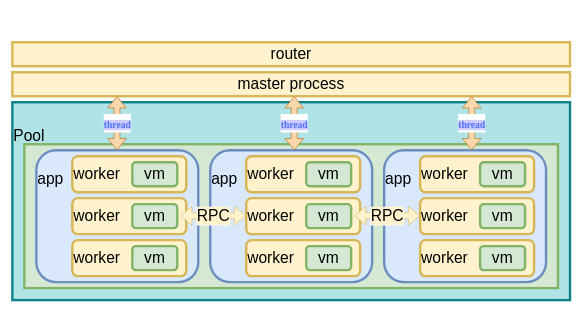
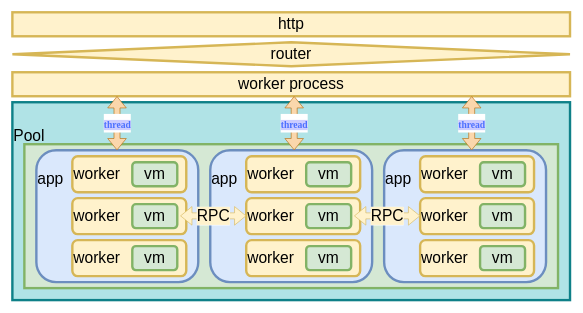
  <mxCell id="0" />
  <mxCell id="1" parent="0" />
  <mxCell id="2" value="Pool&lt;br&gt;&lt;br&gt;&lt;br&gt;&lt;br&gt;&lt;br&gt;&lt;br&gt;&lt;br&gt;&lt;br&gt;" style="rounded=0;whiteSpace=wrap;html=1;fontSize=26;strokeColor=#0e8088;strokeWidth=4;fillColor=#b0e3e6;align=left;" vertex="1" parent="1"><mxGeometry x="20" y="170" width="930" height="330" as="geometry" /></mxCell>
+ <mxCell id="3" value="http" style="rounded=0;whiteSpace=wrap;html=1;fontSize=26;strokeWidth=4;fillColor=#fff2cc;strokeColor=#d6b656;" vertex="1" parent="1"><mxGeometry x="20" y="20" width="930" height="40" as="geometry" /></mxCell>
  <mxCell id="4" value="" style="rounded=0;whiteSpace=wrap;html=1;fontSize=26;strokeWidth=4;fillColor=#d5e8d4;strokeColor=#82b366;" vertex="1" parent="1"><mxGeometry x="40" y="240" width="890" height="240" as="geometry" /></mxCell>
  <mxCell id="5" value="app&lt;br&gt;&amp;nbsp;&lt;br&gt;&lt;br&gt;&lt;br&gt;&amp;nbsp;" style="rounded=1;whiteSpace=wrap;html=1;fontSize=26;strokeColor=#6c8ebf;strokeWidth=4;fillColor=#dae8fc;align=left;" vertex="1" parent="1"><mxGeometry x="60" y="250" width="270" height="220" as="geometry" /></mxCell>
  <mxCell id="6" value="worker" style="rounded=1;whiteSpace=wrap;html=1;fontSize=26;strokeColor=#d6b656;strokeWidth=4;fillColor=#fff2cc;align=left;" vertex="1" parent="1"><mxGeometry x="120" y="260" width="190" height="60" as="geometry" /></mxCell>
  <mxCell id="7" value="vm" style="rounded=1;whiteSpace=wrap;html=1;fontSize=26;strokeColor=#82b366;strokeWidth=4;fillColor=#d5e8d4;align=center;" vertex="1" parent="1"><mxGeometry x="220" y="270" width="75" height="40" as="geometry" /></mxCell>
  <mxCell id="8" value="worker" style="rounded=1;whiteSpace=wrap;html=1;fontSize=26;strokeColor=#d6b656;strokeWidth=4;fillColor=#fff2cc;align=left;" vertex="1" parent="1"><mxGeometry x="120" y="330" width="190" height="60" as="geometry" /></mxCell>
  <mxCell id="9" value="vm" style="rounded=1;whiteSpace=wrap;html=1;fontSize=26;strokeColor=#82b366;strokeWidth=4;fillColor=#d5e8d4;align=center;" vertex="1" parent="1"><mxGeometry x="220" y="340" width="75" height="40" as="geometry" /></mxCell>
  <mxCell id="10" value="worker" style="rounded=1;whiteSpace=wrap;html=1;fontSize=26;strokeColor=#d6b656;strokeWidth=4;fillColor=#fff2cc;align=left;" vertex="1" parent="1"><mxGeometry x="120" y="400" width="190" height="60" as="geometry" /></mxCell>
  <mxCell id="11" value="vm" style="rounded=1;whiteSpace=wrap;html=1;fontSize=26;strokeColor=#82b366;strokeWidth=4;fillColor=#d5e8d4;align=center;" vertex="1" parent="1"><mxGeometry x="220" y="410" width="75" height="40" as="geometry" /></mxCell>
  <mxCell id="12" value="app&lt;br&gt;&amp;nbsp;&lt;br&gt;&lt;br&gt;&lt;br&gt;&amp;nbsp;" style="rounded=1;whiteSpace=wrap;html=1;fontSize=26;strokeColor=#6c8ebf;strokeWidth=4;fillColor=#dae8fc;align=left;" vertex="1" parent="1"><mxGeometry x="350" y="250" width="270" height="220" as="geometry" /></mxCell>
  <mxCell id="13" value="worker" style="rounded=1;whiteSpace=wrap;html=1;fontSize=26;strokeColor=#d6b656;strokeWidth=4;fillColor=#fff2cc;align=left;" vertex="1" parent="1"><mxGeometry x="410" y="260" width="190" height="60" as="geometry" /></mxCell>
  <mxCell id="14" value="vm" style="rounded=1;whiteSpace=wrap;html=1;fontSize=26;strokeColor=#82b366;strokeWidth=4;fillColor=#d5e8d4;align=center;" vertex="1" parent="1"><mxGeometry x="510" y="270" width="75" height="40" as="geometry" /></mxCell>
  <mxCell id="15" value="worker" style="rounded=1;whiteSpace=wrap;html=1;fontSize=26;strokeColor=#d6b656;strokeWidth=4;fillColor=#fff2cc;align=left;" vertex="1" parent="1"><mxGeometry x="410" y="330" width="190" height="60" as="geometry" /></mxCell>
  <mxCell id="16" value="vm" style="rounded=1;whiteSpace=wrap;html=1;fontSize=26;strokeColor=#82b366;strokeWidth=4;fillColor=#d5e8d4;align=center;" vertex="1" parent="1"><mxGeometry x="510" y="340" width="75" height="40" as="geometry" /></mxCell>
  <mxCell id="17" value="worker" style="rounded=1;whiteSpace=wrap;html=1;fontSize=26;strokeColor=#d6b656;strokeWidth=4;fillColor=#fff2cc;align=left;" vertex="1" parent="1"><mxGeometry x="410" y="400" width="190" height="60" as="geometry" /></mxCell>
  <mxCell id="18" value="vm" style="rounded=1;whiteSpace=wrap;html=1;fontSize=26;strokeColor=#82b366;strokeWidth=4;fillColor=#d5e8d4;align=center;" vertex="1" parent="1"><mxGeometry x="510" y="410" width="75" height="40" as="geometry" /></mxCell>
  <mxCell id="19" value="app&lt;br&gt;&amp;nbsp;&lt;br&gt;&lt;br&gt;&lt;br&gt;&amp;nbsp;" style="rounded=1;whiteSpace=wrap;html=1;fontSize=26;strokeColor=#6c8ebf;strokeWidth=4;fillColor=#dae8fc;align=left;" vertex="1" parent="1"><mxGeometry x="640" y="250" width="270" height="220" as="geometry" /></mxCell>
  <mxCell id="20" value="worker" style="rounded=1;whiteSpace=wrap;html=1;fontSize=26;strokeColor=#d6b656;strokeWidth=4;fillColor=#fff2cc;align=left;" vertex="1" parent="1"><mxGeometry x="700" y="260" width="190" height="60" as="geometry" /></mxCell>
  <mxCell id="21" value="vm" style="rounded=1;whiteSpace=wrap;html=1;fontSize=26;strokeColor=#82b366;strokeWidth=4;fillColor=#d5e8d4;align=center;" vertex="1" parent="1"><mxGeometry x="800" y="270" width="75" height="40" as="geometry" /></mxCell>
  <mxCell id="22" value="worker" style="rounded=1;whiteSpace=wrap;html=1;fontSize=26;strokeColor=#d6b656;strokeWidth=4;fillColor=#fff2cc;align=left;" vertex="1" parent="1"><mxGeometry x="700" y="330" width="190" height="60" as="geometry" /></mxCell>
  <mxCell id="23" value="vm" style="rounded=1;whiteSpace=wrap;html=1;fontSize=26;strokeColor=#82b366;strokeWidth=4;fillColor=#d5e8d4;align=center;" vertex="1" parent="1"><mxGeometry x="800" y="340" width="75" height="40" as="geometry" /></mxCell>
  <mxCell id="24" value="worker" style="rounded=1;whiteSpace=wrap;html=1;fontSize=26;strokeColor=#d6b656;strokeWidth=4;fillColor=#fff2cc;align=left;" vertex="1" parent="1"><mxGeometry x="700" y="400" width="190" height="60" as="geometry" /></mxCell>
  <mxCell id="25" value="vm" style="rounded=1;whiteSpace=wrap;html=1;fontSize=26;strokeColor=#82b366;strokeWidth=4;fillColor=#d5e8d4;align=center;" vertex="1" parent="1"><mxGeometry x="800" y="410" width="75" height="40" as="geometry" /></mxCell>
- <mxCell id="26" value="router" style="rounded=0;whiteSpace=wrap;html=1;fontSize=26;strokeWidth=4;fillColor=#fff2cc;strokeColor=#d6b656;" vertex="1" parent="1"><mxGeometry x="20" y="70" width="930" height="40" as="geometry" /></mxCell>
+ <mxCell id="26" value="router" style="rhombus;whiteSpace=wrap;html=1;fontSize=26;strokeWidth=4;fillColor=#fff2cc;strokeColor=#d6b656;" vertex="1" parent="1"><mxGeometry x="20" y="70" width="930" height="40" as="geometry" /></mxCell>
  <mxCell id="27" value="&lt;span style=&quot;background-color: rgb(255 , 242 , 204)&quot;&gt;RPC&lt;/span&gt;" style="shape=flexArrow;endArrow=classic;startArrow=classic;html=1;rounded=0;fontSize=26;fillColor=#fff2cc;strokeColor=#d6b656;" edge="1" parent="1"><mxGeometry width="100" height="100" relative="1" as="geometry"><mxPoint x="300" y="359.5" as="sourcePoint" /><mxPoint x="410" y="359.5" as="targetPoint" /></mxGeometry></mxCell>
  <mxCell id="28" value="&lt;span style=&quot;background-color: rgb(255 , 242 , 204)&quot;&gt;RPC&lt;/span&gt;" style="shape=flexArrow;endArrow=classic;startArrow=classic;html=1;rounded=0;fontSize=26;fillColor=#fff2cc;strokeColor=#d6b656;" edge="1" parent="1"><mxGeometry width="100" height="100" relative="1" as="geometry"><mxPoint x="590" y="359.5" as="sourcePoint" /><mxPoint x="700" y="359.5" as="targetPoint" /></mxGeometry></mxCell>
- <mxCell id="29" value="master process" style="rounded=0;whiteSpace=wrap;html=1;fontSize=26;strokeWidth=4;fillColor=#fff2cc;strokeColor=#d6b656;" vertex="1" parent="1"><mxGeometry x="20" y="120" width="930" height="40" as="geometry" /></mxCell>
+ <mxCell id="29" value="worker process" style="rounded=0;whiteSpace=wrap;html=1;fontSize=26;strokeWidth=4;fillColor=#fff2cc;strokeColor=#d6b656;" vertex="1" parent="1"><mxGeometry x="20" y="120" width="930" height="40" as="geometry" /></mxCell>
  <mxCell id="30" value="&lt;span style=&quot;color: rgb(77 , 113 , 255) ; font-family: &amp;#34;gilroy&amp;#34; ; font-size: 16px ; font-weight: 600 ; text-align: left ; background-color: rgb(204 , 204 , 255)&quot;&gt;thread&lt;/span&gt;" style="shape=flexArrow;endArrow=classic;startArrow=classic;html=1;rounded=0;fontSize=26;fillColor=#fad7ac;strokeColor=#b46504;" edge="1" parent="1"><mxGeometry width="100" height="100" relative="1" as="geometry"><mxPoint x="194.5" y="250" as="sourcePoint" /><mxPoint x="194.5" y="160" as="targetPoint" /></mxGeometry></mxCell>
  <mxCell id="31" value="&lt;span style=&quot;color: rgb(77 , 113 , 255) ; font-family: &amp;#34;gilroy&amp;#34; ; font-size: 16px ; font-weight: 600 ; text-align: left ; background-color: rgb(204 , 204 , 255)&quot;&gt;thread&lt;/span&gt;" style="shape=flexArrow;endArrow=classic;startArrow=classic;html=1;rounded=0;fontSize=26;fillColor=#fad7ac;strokeColor=#b46504;" edge="1" parent="1"><mxGeometry width="100" height="100" relative="1" as="geometry"><mxPoint x="490" y="250" as="sourcePoint" /><mxPoint x="490" y="160" as="targetPoint" /></mxGeometry></mxCell>
  <mxCell id="32" value="&lt;span style=&quot;color: rgb(77 , 113 , 255) ; font-family: &amp;#34;gilroy&amp;#34; ; font-size: 16px ; font-weight: 600 ; text-align: left ; background-color: rgb(204 , 204 , 255)&quot;&gt;thread&lt;/span&gt;" style="shape=flexArrow;endArrow=classic;startArrow=classic;html=1;rounded=0;fontSize=26;fillColor=#fad7ac;strokeColor=#b46504;" edge="1" parent="1"><mxGeometry width="100" height="100" relative="1" as="geometry"><mxPoint x="786" y="250" as="sourcePoint" /><mxPoint x="786" y="160" as="targetPoint" /></mxGeometry></mxCell>
